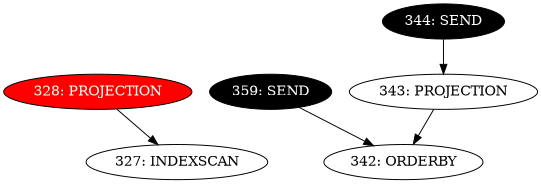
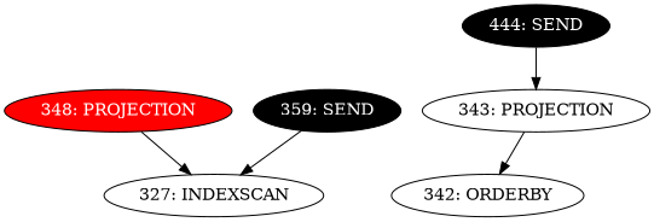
  digraph {
    n1 [label="327: INDEXSCAN"]
-   n2 [fillcolor=red fontcolor=white label="328: PROJECTION" style=filled]
+   n2 [fillcolor=red fontcolor=white label="348: PROJECTION" style=filled]
    n3 [fillcolor=black fontcolor=white label="359: SEND" style=filled]
    n4 [label="342: ORDERBY"]
    n5 [label="343: PROJECTION"]
-   n6 [fillcolor=black fontcolor=white label="344: SEND" style=filled]
+   n6 [fillcolor=black fontcolor=white label="444: SEND" style=filled]
    n2 -> n1
-   n3 -> n4
+   n3 -> n1
    n5 -> n4
    n6 -> n5
  }
